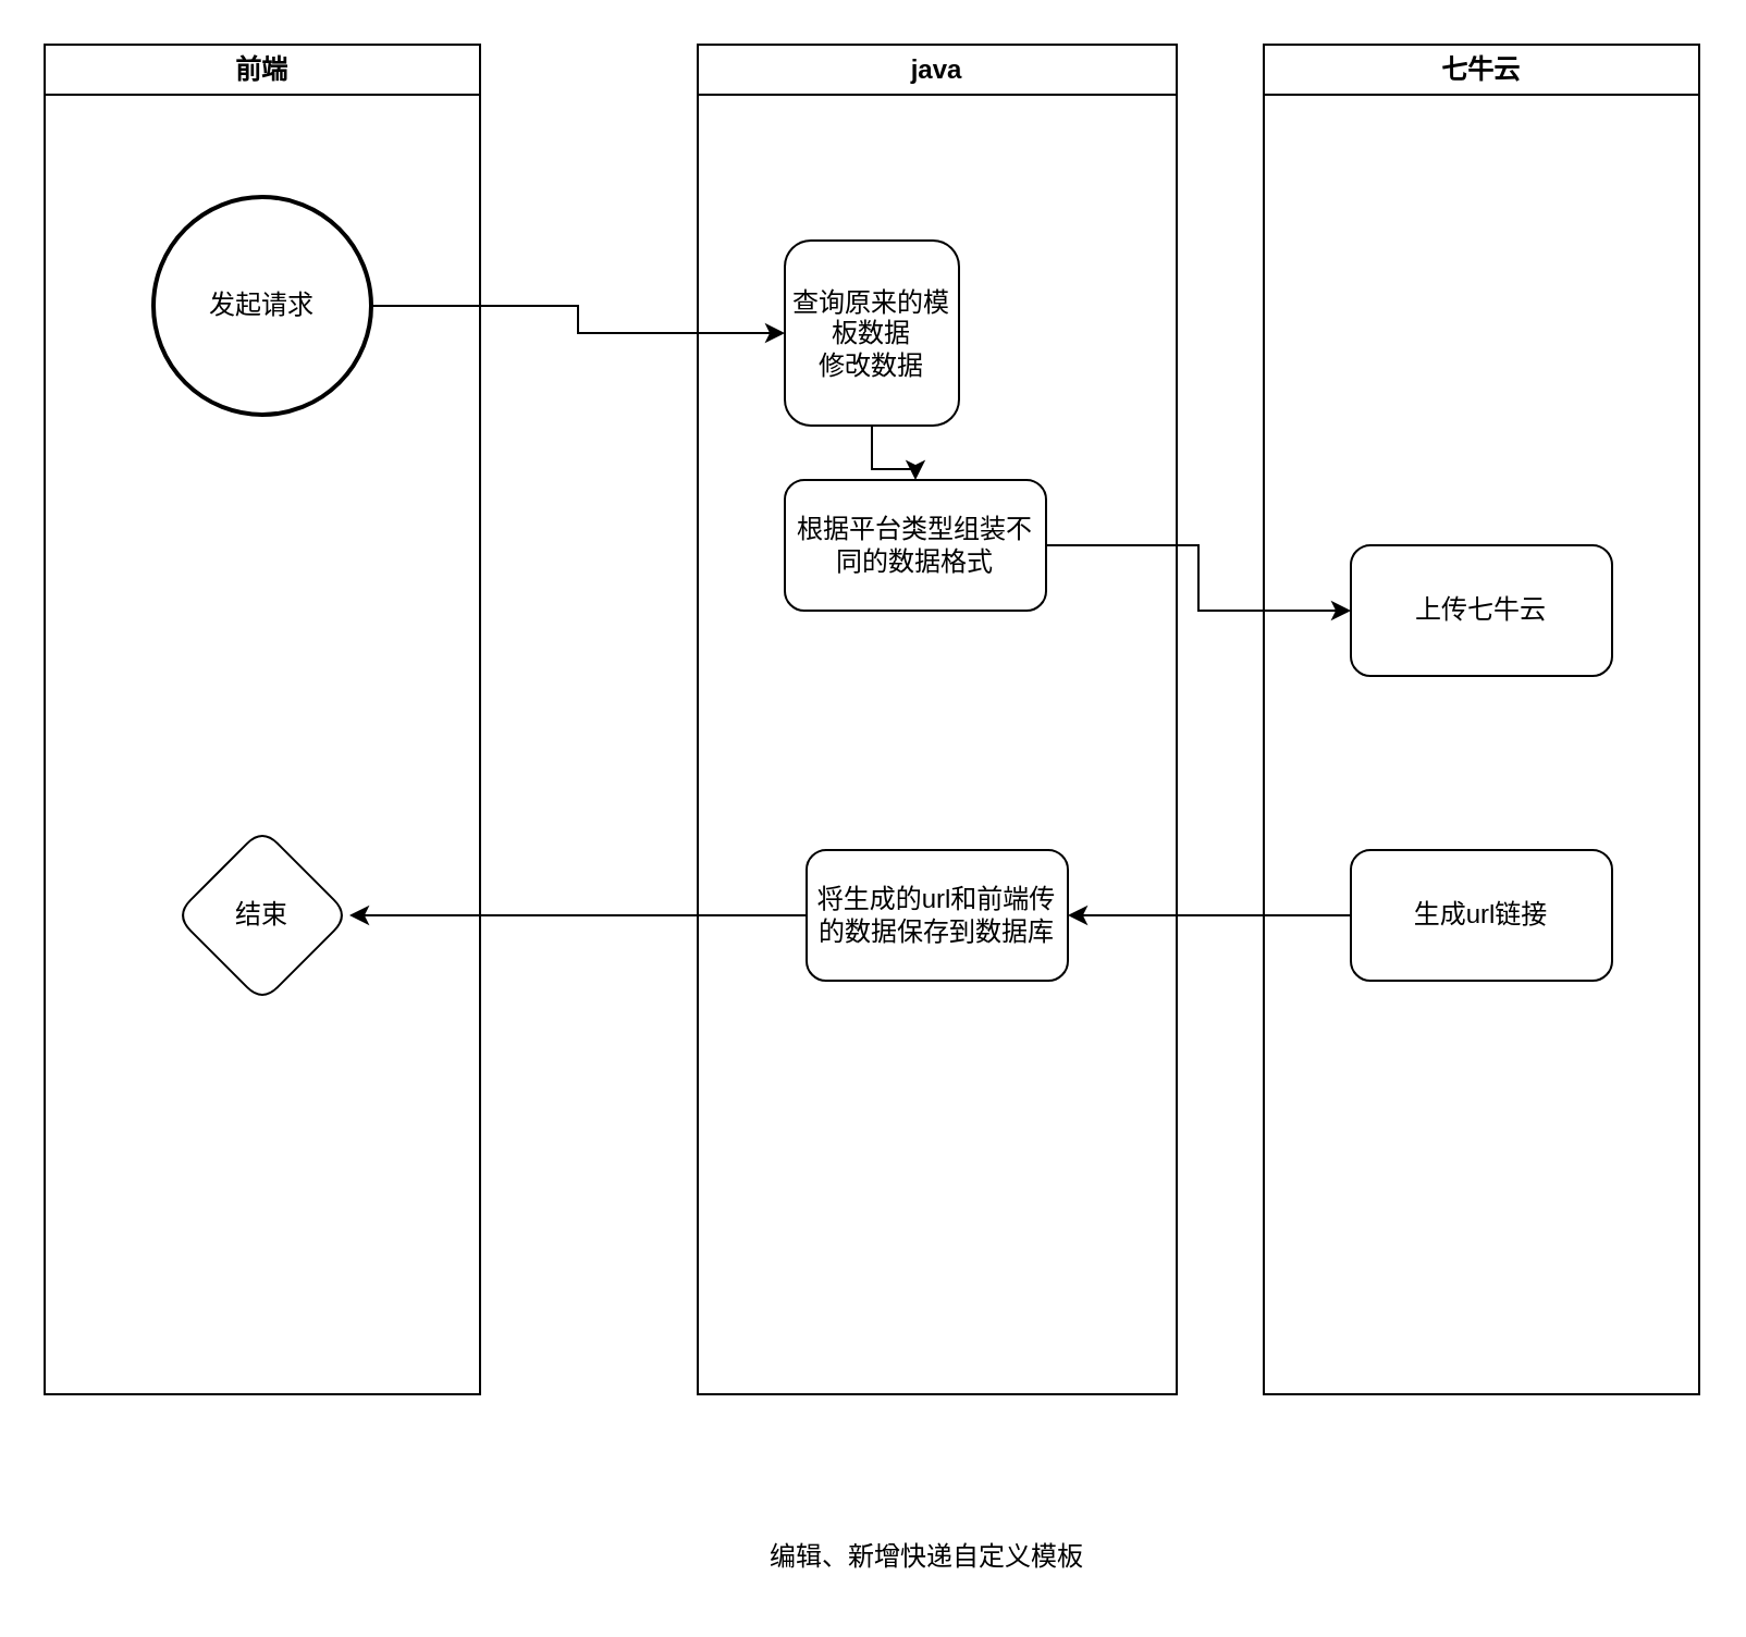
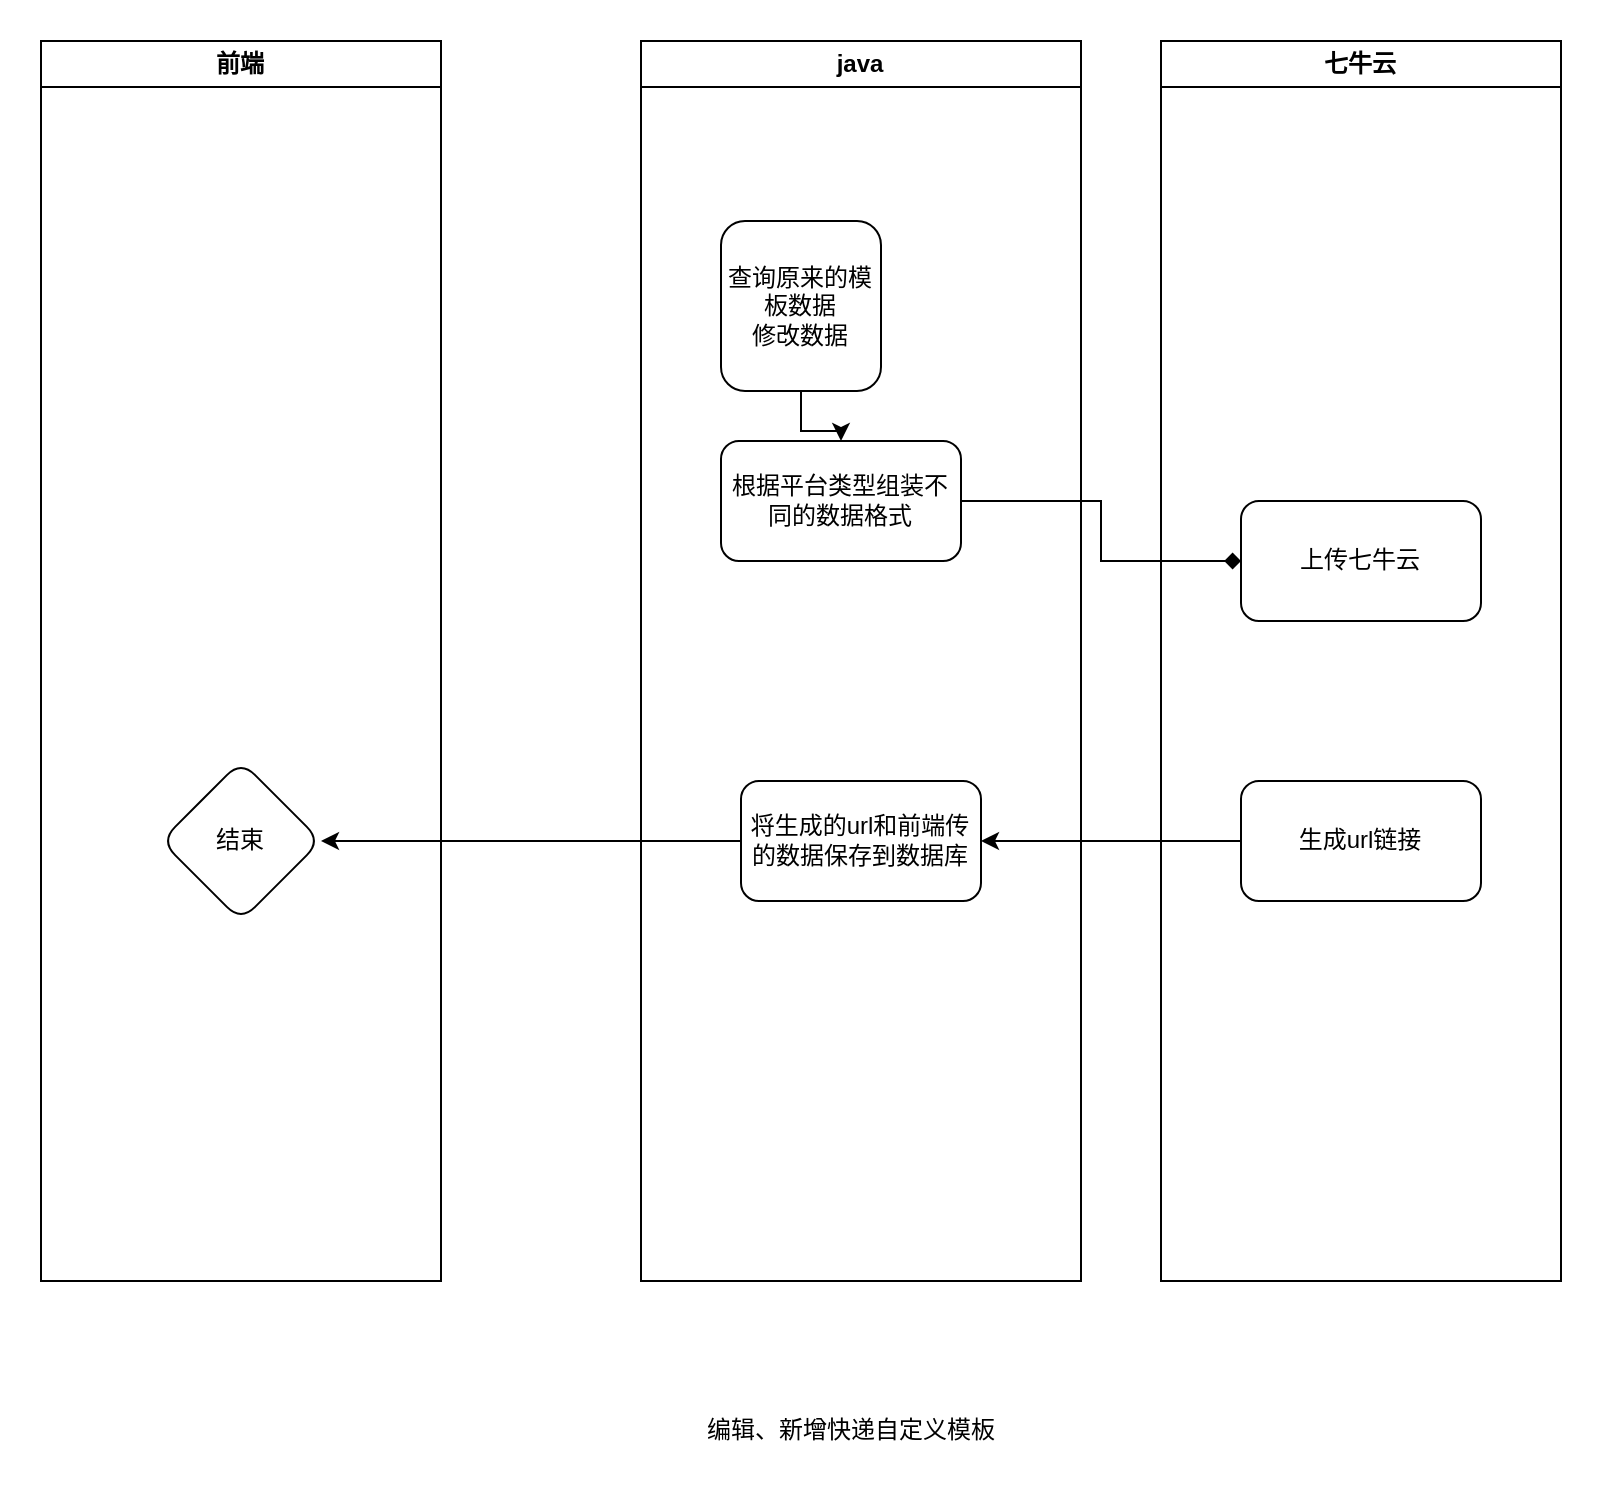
  <mxCell id="0" />
  <mxCell id="1" parent="0" />
  <mxCell id="2" value="前端" style="swimlane;whiteSpace=wrap;html=1;" vertex="1" parent="1"><mxGeometry x="20" y="20" width="200" height="620" as="geometry" /></mxCell>
- <mxCell id="3" value="发起请求" style="strokeWidth=2;html=1;shape=mxgraph.flowchart.start_2;whiteSpace=wrap;" vertex="1" parent="2"><mxGeometry x="50" y="70" width="100" height="100" as="geometry" /></mxCell>
  <mxCell id="4" value="结束" style="rhombus;whiteSpace=wrap;html=1;rounded=1;" vertex="1" parent="2"><mxGeometry x="60" y="360" width="80" height="80" as="geometry" /></mxCell>
  <mxCell id="5" value="java" style="swimlane;whiteSpace=wrap;html=1;" vertex="1" parent="1"><mxGeometry x="320" y="20" width="220" height="620" as="geometry" /></mxCell>
  <mxCell id="6" value="" style="edgeStyle=orthogonalEdgeStyle;rounded=0;orthogonalLoop=1;jettySize=auto;html=1;" edge="1" parent="5" source="7" target="8"><mxGeometry relative="1" as="geometry" /></mxCell>
  <mxCell id="7" value="查询原来的模板数据&lt;br&gt;修改数据" style="rounded=1;whiteSpace=wrap;html=1;" vertex="1" parent="5"><mxGeometry x="40" y="90" width="80" height="85" as="geometry" /></mxCell>
  <mxCell id="8" value="根据平台类型组装不同的数据格式" style="whiteSpace=wrap;html=1;rounded=1;" vertex="1" parent="5"><mxGeometry x="40" y="200" width="120" height="60" as="geometry" /></mxCell>
  <mxCell id="9" value="将生成的url和前端传的数据保存到数据库" style="whiteSpace=wrap;html=1;rounded=1;" vertex="1" parent="5"><mxGeometry x="50" y="370" width="120" height="60" as="geometry" /></mxCell>
  <mxCell id="10" value="七牛云" style="swimlane;whiteSpace=wrap;html=1;" vertex="1" parent="1"><mxGeometry x="580" y="20" width="200" height="620" as="geometry" /></mxCell>
  <mxCell id="11" value="上传七牛云" style="whiteSpace=wrap;html=1;rounded=1;" vertex="1" parent="10"><mxGeometry x="40" y="230" width="120" height="60" as="geometry" /></mxCell>
  <mxCell id="12" value="生成url链接" style="whiteSpace=wrap;html=1;rounded=1;" vertex="1" parent="10"><mxGeometry x="40" y="370" width="120" height="60" as="geometry" /></mxCell>
- <mxCell id="13" style="edgeStyle=orthogonalEdgeStyle;rounded=0;orthogonalLoop=1;jettySize=auto;html=1;" edge="1" parent="1" source="3" target="7"><mxGeometry relative="1" as="geometry" /></mxCell>
  <mxCell id="14" value="编辑、新增快递自定义模板" style="text;html=1;align=center;verticalAlign=middle;resizable=0;points=[];autosize=1;strokeColor=none;fillColor=none;" vertex="1" parent="1"><mxGeometry x="340" y="700" width="170" height="30" as="geometry" /></mxCell>
- <mxCell id="15" style="edgeStyle=orthogonalEdgeStyle;rounded=0;orthogonalLoop=1;jettySize=auto;html=1;entryX=0;entryY=0.5;entryDx=0;entryDy=0;" edge="1" parent="1" source="8" target="11"><mxGeometry relative="1" as="geometry" /></mxCell>
+ <mxCell id="15" style="edgeStyle=orthogonalEdgeStyle;rounded=0;orthogonalLoop=1;jettySize=auto;html=1;entryX=0;entryY=0.5;entryDx=0;entryDy=0;endArrow=diamond;" edge="1" parent="1" source="8" target="11"><mxGeometry relative="1" as="geometry" /></mxCell>
  <mxCell id="16" value="" style="edgeStyle=orthogonalEdgeStyle;rounded=0;orthogonalLoop=1;jettySize=auto;html=1;" edge="1" parent="1" source="12" target="9"><mxGeometry relative="1" as="geometry" /></mxCell>
  <mxCell id="17" value="" style="edgeStyle=orthogonalEdgeStyle;rounded=0;orthogonalLoop=1;jettySize=auto;html=1;" edge="1" parent="1" source="9" target="4"><mxGeometry relative="1" as="geometry" /></mxCell>
